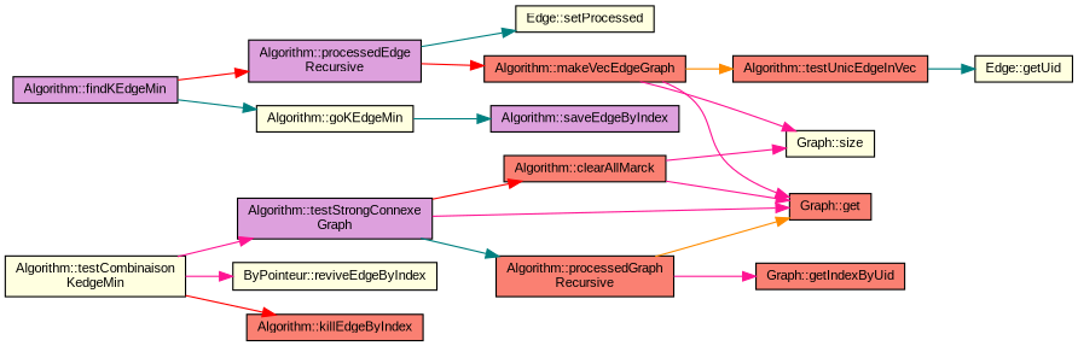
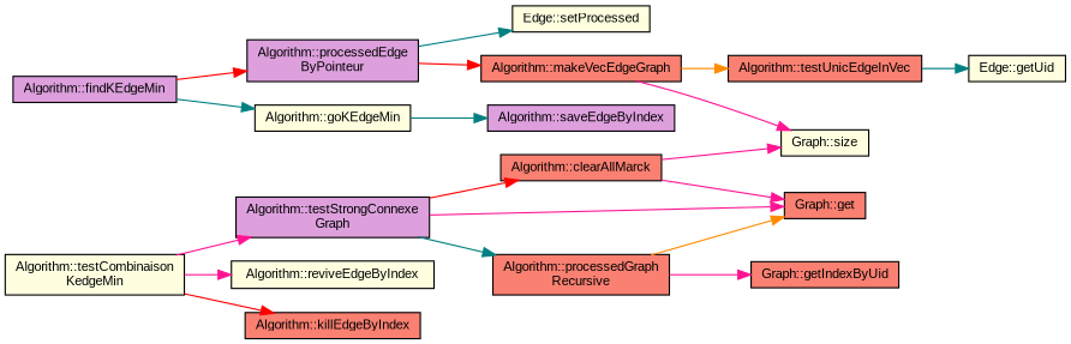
  digraph {
    fontname="Liberation Sans"
    rankdir=LR
    node [color=black fillcolor=salmon fontname="Liberation Sans" fontsize=10 shape=record style=filled]
    edge [color=deeppink fontname="Liberation Sans" fontsize=10 labelfontname=Helvetica labelfontsize=10 style=solid]
    n1 [fillcolor=plum fontcolor=black height=0.2 label="Algorithm::findKEdgeMin" width=0.4]
    n2 [fillcolor=lightyellow height=0.2 label="Algorithm::goKEdgeMin" width=0.4]
-   n3 [fillcolor=plum height=0.2 label="Algorithm::processedEdge\lRecursive" width=0.4]
+   n3 [fillcolor=plum height=0.2 label="Algorithm::processedEdge\lByPointeur" width=0.4]
    n4 [height=0.2 label="Algorithm::makeVecEdgeGraph" width=0.4]
    n5 [fillcolor=lightyellow height=0.2 label="Graph::size" width=0.4]
    n6 [height=0.2 label="Graph::get" width=0.4]
    n7 [height=0.2 label="Algorithm::testUnicEdgeInVec" width=0.4]
    n8 [fillcolor=plum height=0.2 label="Algorithm::saveEdgeByIndex" width=0.4]
    n9 [fillcolor=lightyellow height=0.2 label="Edge::setProcessed" width=0.4]
    n10 [fillcolor=lightyellow height=0.2 label="Edge::getUid" width=0.4]
    n11 [fillcolor=lightyellow height=0.2 label="Algorithm::testCombinaison\lKedgeMin" width=0.4]
-   n12 [fillcolor=lightyellow height=0.2 label="ByPointeur::reviveEdgeByIndex" width=0.4]
+   n12 [fillcolor=lightyellow height=0.2 label="Algorithm::reviveEdgeByIndex" width=0.4]
    n13 [height=0.2 label="Algorithm::killEdgeByIndex" width=0.4]
    n14 [fillcolor=plum height=0.2 label="Algorithm::testStrongConnexe\lGraph" width=0.4]
    n15 [height=0.2 label="Algorithm::clearAllMarck" width=0.4]
    n16 [height=0.2 label="Algorithm::processedGraph\lRecursive" width=0.4]
    n17 [height=0.2 label="Graph::getIndexByUid" width=0.4]
    n1 -> n2 [color=teal]
    n1 -> n3 [color=red]
    n2 -> n8 [color=teal]
    n3 -> n4 [color=red]
    n3 -> n9 [color=teal]
    n4 -> n5
-   n4 -> n6
    n4 -> n7 [color=darkorange]
    n7 -> n10 [color=teal]
    n11 -> n12
    n11 -> n13 [color=red]
    n11 -> n14
    n14 -> n6
    n14 -> n15 [color=red]
    n14 -> n16 [color=teal]
    n15 -> n5
    n15 -> n6
    n16 -> n6 [color=darkorange]
    n16 -> n17
  }
